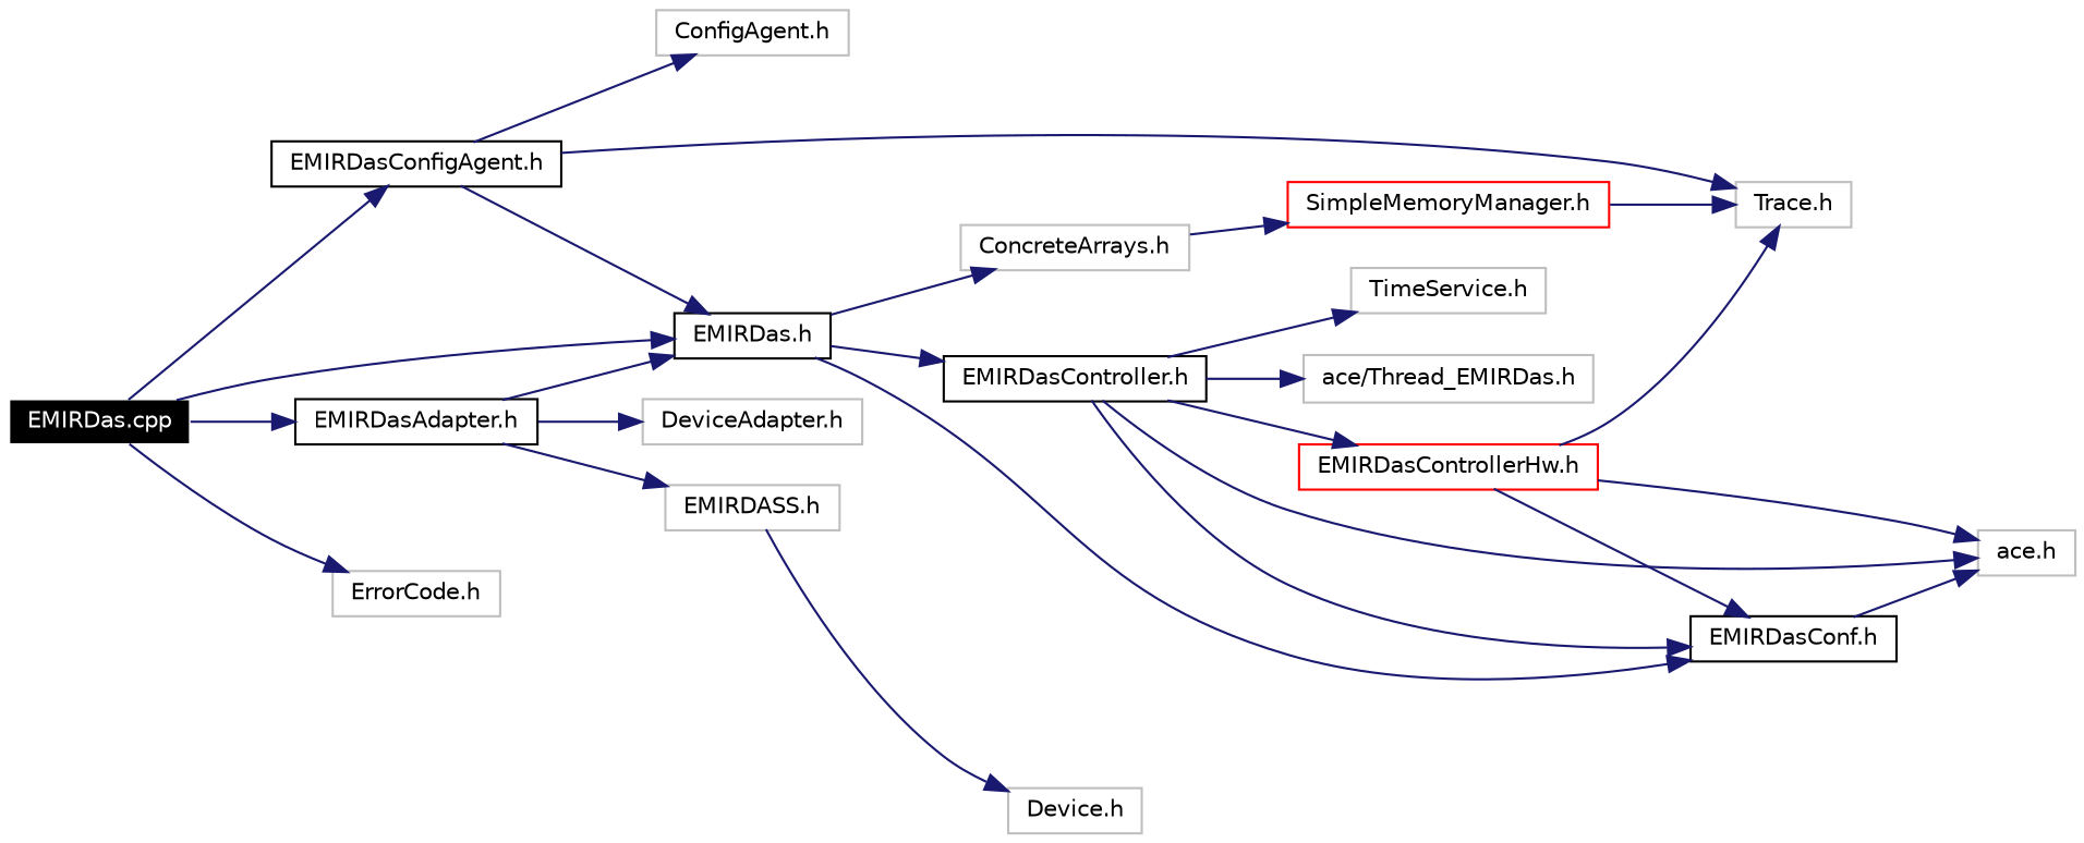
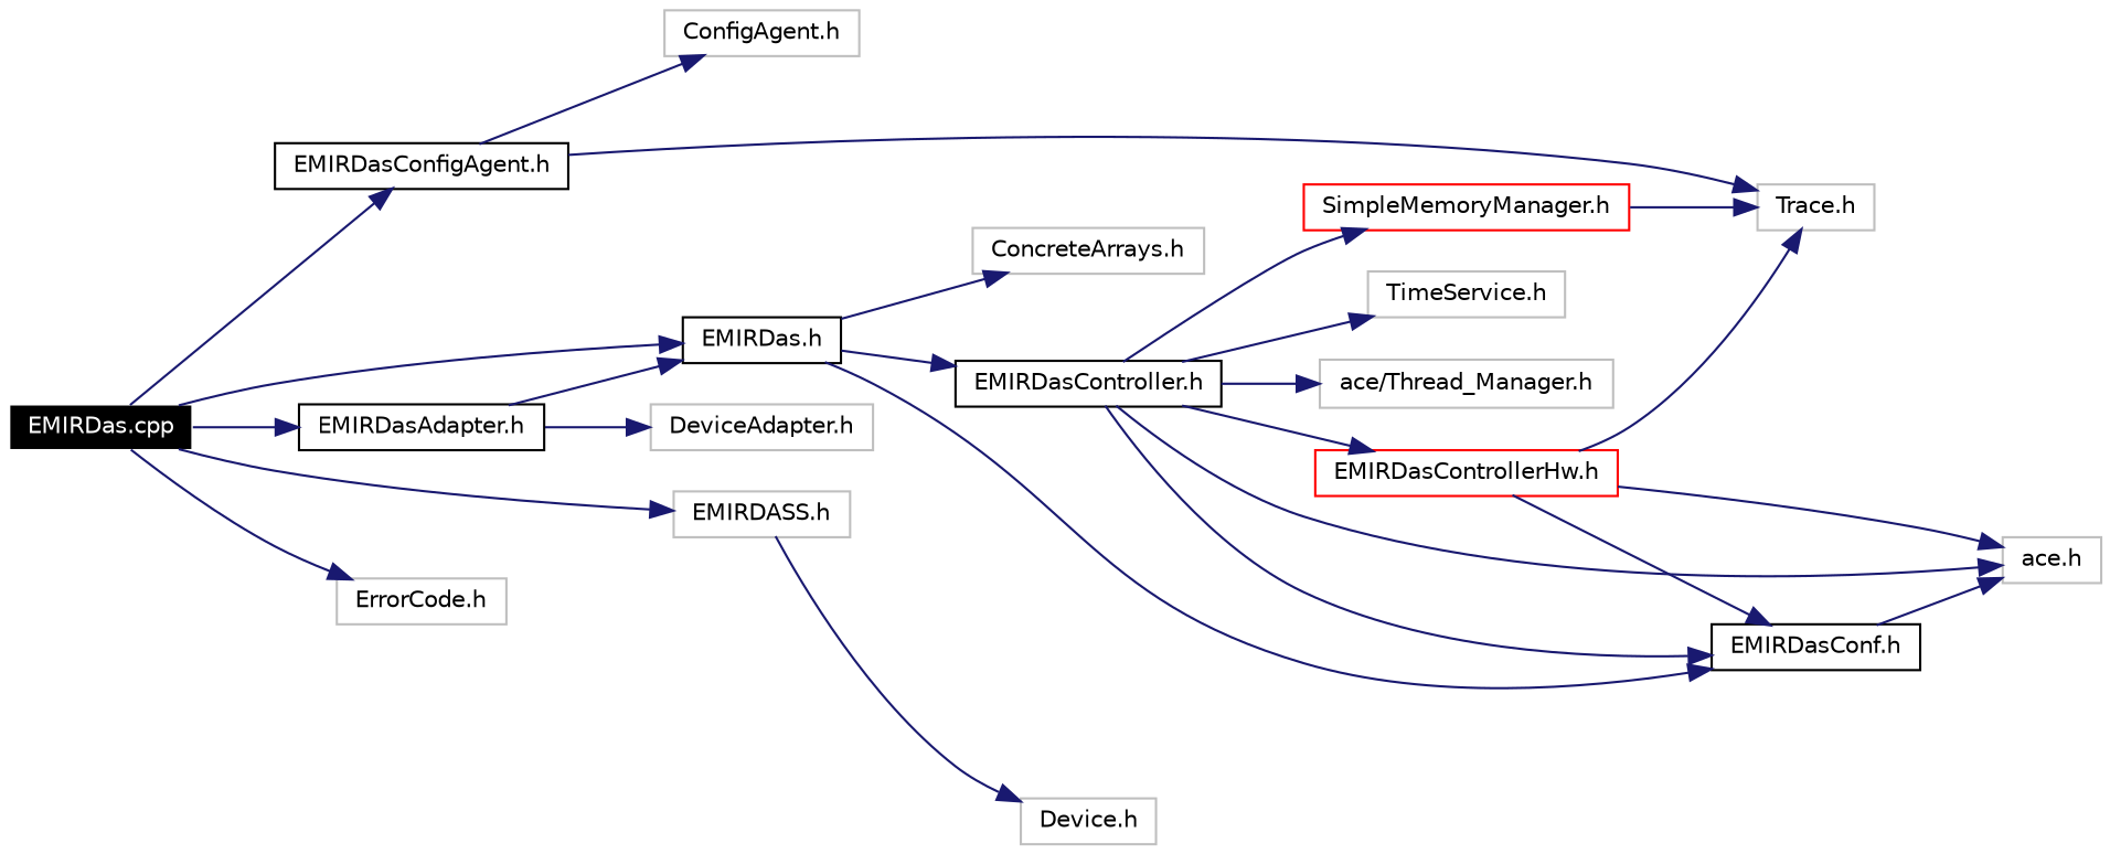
  digraph {
    rankdir=LR
    node [color=grey75 fillcolor=white fontname=Helvetica fontsize=10 shape=record style=filled]
    edge [color=midnightblue fontname=Helvetica fontsize=10 labelfontname=Helvetica labelfontsize=10 style=solid]
    n1 [color=white fillcolor=black fontcolor=white height=0.2 label="EMIRDas.cpp" width=0.4]
    n2 [color=black height=0.2 label="EMIRDas.h" width=0.4]
    n3 [color=black height=0.2 label="EMIRDasAdapter.h" width=0.4]
    n4 [color=black height=0.2 label="EMIRDasConfigAgent.h" width=0.4]
    n5 [height=0.2 label="ErrorCode.h" width=0.4]
    n6 [height=0.2 label="ConcreteArrays.h" width=0.4]
    n7 [color=black height=0.2 label="EMIRDasController.h" width=0.4]
    n8 [color=black height=0.2 label="EMIRDasConf.h" width=0.4]
    n9 [height=0.2 label="EMIRDASS.h" width=0.4]
    n10 [height=0.2 label="DeviceAdapter.h" width=0.4]
    n11 [height=0.2 label="Trace.h" width=0.4]
    n12 [height=0.2 label="ConfigAgent.h" width=0.4]
    n13 [height=0.2 label="Device.h" width=0.4]
    n14 [height=0.2 label="ace.h" width=0.4]
    n15 [height=0.2 label="TimeService.h" width=0.4]
    n16 [color=red height=0.2 label="SimpleMemoryManager.h" width=0.4]
    n17 [color=red height=0.2 label="EMIRDasControllerHw.h" width=0.4]
-   n18 [height=0.2 label="ace/Thread_EMIRDas.h" width=0.4]
+   n18 [height=0.2 label="ace/Thread_Manager.h" width=0.4]
    n1 -> n2
    n1 -> n3
    n1 -> n4
    n1 -> n5
    n2 -> n6
    n2 -> n7
    n2 -> n8
    n3 -> n2
-   n3 -> n9
+   n1 -> n9
    n3 -> n10
-   n4 -> n2
    n4 -> n11
    n4 -> n12
    n7 -> n8
    n7 -> n14
    n7 -> n15
-   n6 -> n16
+   n7 -> n16
    n7 -> n17
    n7 -> n18
    n8 -> n14
    n9 -> n13
    n16 -> n11
    n17 -> n8
    n17 -> n11
    n17 -> n14
  }
